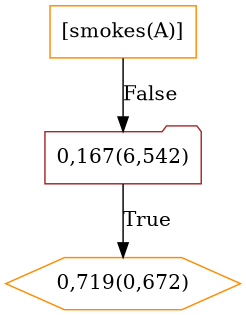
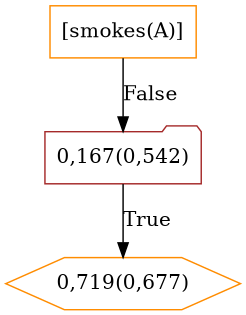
  digraph {
    node [color=darkorange]
    n1 [label="[smokes(A)]" shape=box]
-   n2 [color=brown label="0,167(6,542)" shape=folder]
-   n3 [label="0,719(0,672)" shape=hexagon]
+   n2 [color=brown label="0,167(0,542)" shape=folder]
+   n3 [label="0,719(0,677)" shape=hexagon]
    n1 -> n2 [label=False]
    n2 -> n3 [label=True]
  }
